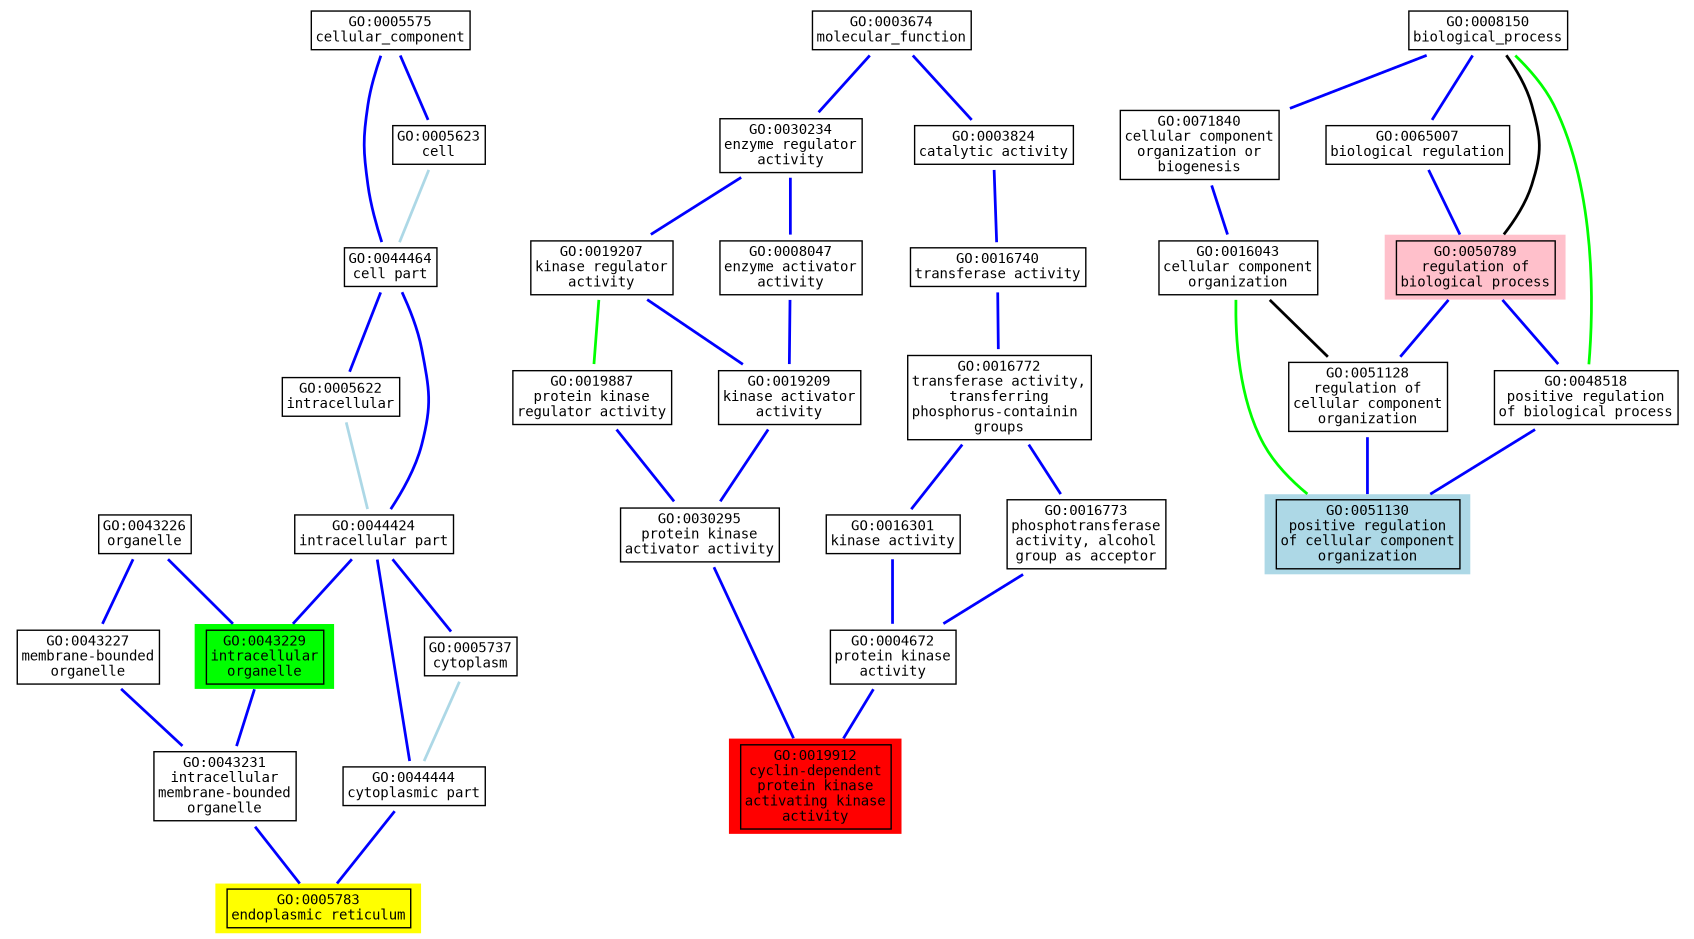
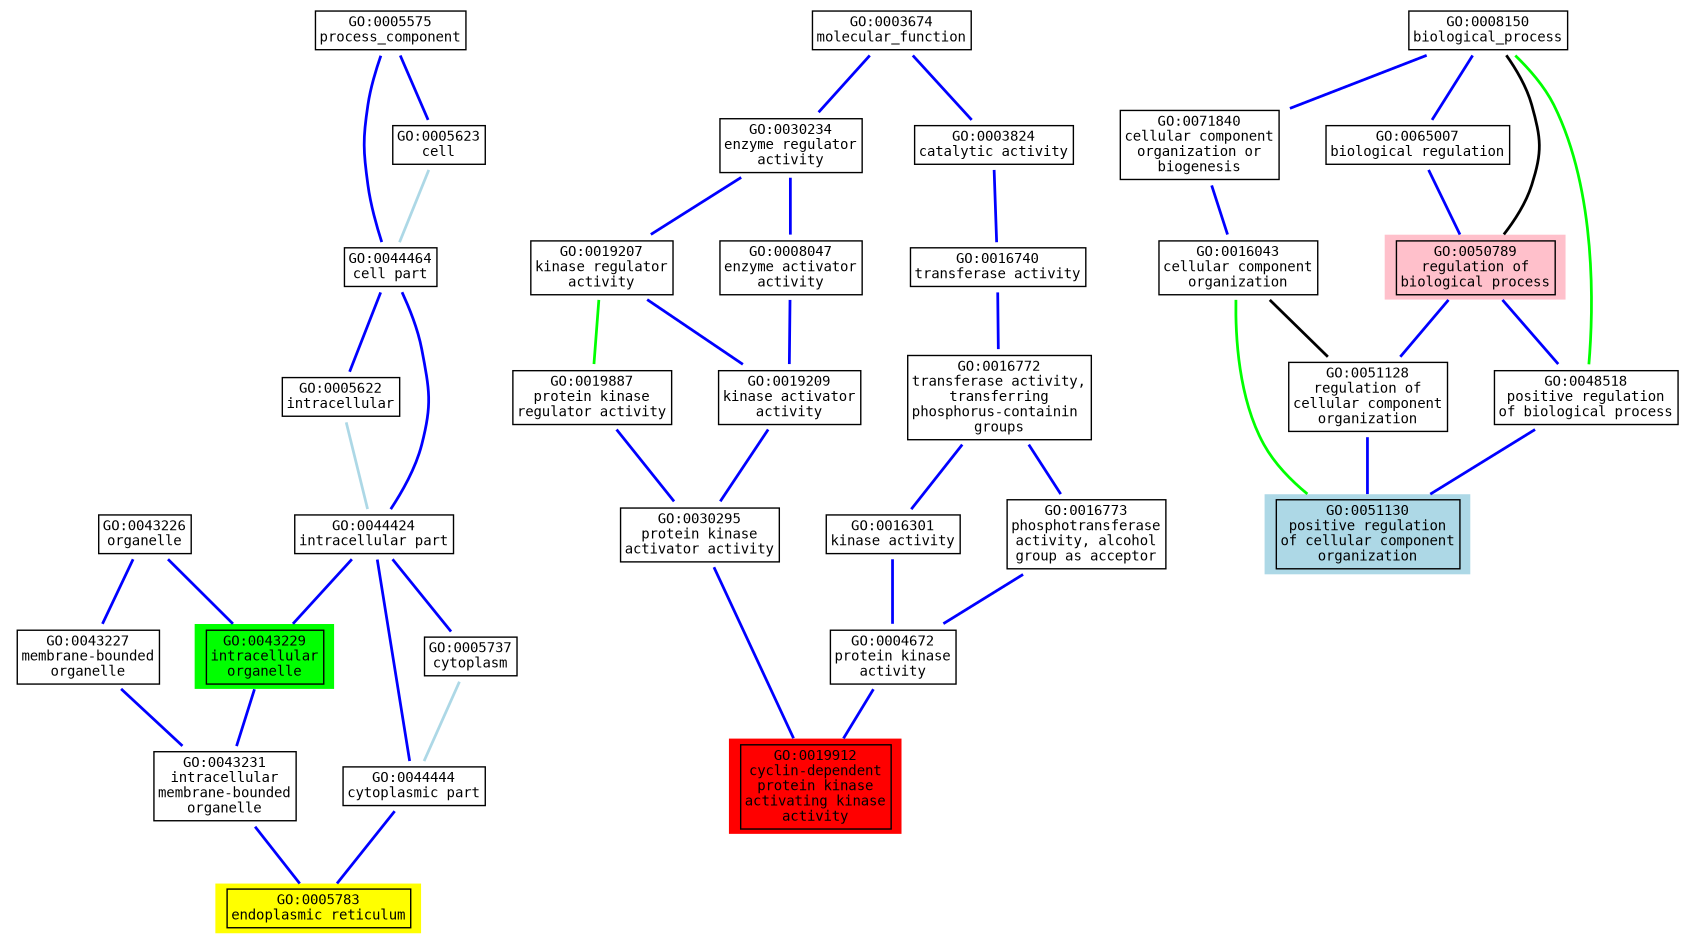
  digraph {
    fontname="DejaVu Sans Mono"
    node [color="#000000" fillcolor="#ffffff" fontcolor="#000000" fontname="DejaVu Sans Mono" fontsize=10 shape=plaintext style=filled]
    edge [arrowhead=none arrowtail=normal color=blue fontname="DejaVu Sans Mono" fontsize=10 style=bold]
    n1 [label=<<TABLE BORDER="0" CELLBORDER="1" CELLSPACING="0"><TR><TD>GO:0044464<br/>cell part</TD></TR></TABLE>>]
    n2 [label=<<TABLE BORDER="0" CELLBORDER="1" CELLSPACING="0"><TR><TD>GO:0005622<br/>intracellular</TD></TR></TABLE>>]
    n3 [label=<<TABLE BORDER="0" CELLBORDER="1" CELLSPACING="0"><TR><TD>GO:0044424<br/>intracellular part</TD></TR></TABLE>>]
    n4 [label=<<TABLE BORDER="0" CELLBORDER="1" CELLSPACING="0"><TR><TD>GO:0044444<br/>cytoplasmic part</TD></TR></TABLE>>]
    n5 [fillcolor=green label=<<TABLE BORDER="0" CELLBORDER="1" CELLSPACING="0"><TR><TD>GO:0043229<br/>intracellular<br />organelle</TD></TR></TABLE>>]
    n6 [label=<<TABLE BORDER="0" CELLBORDER="1" CELLSPACING="0"><TR><TD>GO:0005737<br/>cytoplasm</TD></TR></TABLE>>]
    n7 [label=<<TABLE BORDER="0" CELLBORDER="1" CELLSPACING="0"><TR><TD>GO:0016301<br/>kinase activity</TD></TR></TABLE>>]
    n8 [label=<<TABLE BORDER="0" CELLBORDER="1" CELLSPACING="0"><TR><TD>GO:0004672<br/>protein kinase<br />activity</TD></TR></TABLE>>]
    n9 [fillcolor=red label=<<TABLE BORDER="0" CELLBORDER="1" CELLSPACING="0"><TR><TD>GO:0019912<br/>cyclin-dependent<br />protein kinase<br />activating kinase<br />activity</TD></TR></TABLE>>]
    n10 [label=<<TABLE BORDER="0" CELLBORDER="1" CELLSPACING="0"><TR><TD>GO:0019207<br/>kinase regulator<br />activity</TD></TR></TABLE>>]
    n11 [label=<<TABLE BORDER="0" CELLBORDER="1" CELLSPACING="0"><TR><TD>GO:0019887<br/>protein kinase<br />regulator activity</TD></TR></TABLE>>]
    n12 [label=<<TABLE BORDER="0" CELLBORDER="1" CELLSPACING="0"><TR><TD>GO:0019209<br/>kinase activator<br />activity</TD></TR></TABLE>>]
    n13 [label=<<TABLE BORDER="0" CELLBORDER="1" CELLSPACING="0"><TR><TD>GO:0030295<br/>protein kinase<br />activator activity</TD></TR></TABLE>>]
    n14 [fillcolor=yellow label=<<TABLE BORDER="0" CELLBORDER="1" CELLSPACING="0"><TR><TD>GO:0005783<br/>endoplasmic reticulum</TD></TR></TABLE>>]
    n15 [label=<<TABLE BORDER="0" CELLBORDER="1" CELLSPACING="0"><TR><TD>GO:0043231<br/>intracellular<br />membrane-bounded<br />organelle</TD></TR></TABLE>>]
    n16 [label=<<TABLE BORDER="0" CELLBORDER="1" CELLSPACING="0"><TR><TD>GO:0008150<br/>biological_process</TD></TR></TABLE>>]
    n17 [label=<<TABLE BORDER="0" CELLBORDER="1" CELLSPACING="0"><TR><TD>GO:0048518<br/>positive regulation<br />of biological process</TD></TR></TABLE>>]
    n18 [label=<<TABLE BORDER="0" CELLBORDER="1" CELLSPACING="0"><TR><TD>GO:0071840<br/>cellular component<br />organization or<br />biogenesis</TD></TR></TABLE>>]
    n19 [label=<<TABLE BORDER="0" CELLBORDER="1" CELLSPACING="0"><TR><TD>GO:0065007<br/>biological regulation</TD></TR></TABLE>>]
    n20 [fillcolor=pink label=<<TABLE BORDER="0" CELLBORDER="1" CELLSPACING="0"><TR><TD>GO:0050789<br/>regulation of<br />biological process</TD></TR></TABLE>>]
    n21 [fillcolor=lightblue label=<<TABLE BORDER="0" CELLBORDER="1" CELLSPACING="0"><TR><TD>GO:0051130<br/>positive regulation<br />of cellular component<br />organization</TD></TR></TABLE>>]
    n22 [label=<<TABLE BORDER="0" CELLBORDER="1" CELLSPACING="0"><TR><TD>GO:0016043<br/>cellular component<br />organization</TD></TR></TABLE>>]
    n23 [label=<<TABLE BORDER="0" CELLBORDER="1" CELLSPACING="0"><TR><TD>GO:0051128<br/>regulation of<br />cellular component<br />organization</TD></TR></TABLE>>]
    n24 [label=<<TABLE BORDER="0" CELLBORDER="1" CELLSPACING="0"><TR><TD>GO:0030234<br/>enzyme regulator<br />activity</TD></TR></TABLE>>]
    n25 [label=<<TABLE BORDER="0" CELLBORDER="1" CELLSPACING="0"><TR><TD>GO:0008047<br/>enzyme activator<br />activity</TD></TR></TABLE>>]
    n26 [label=<<TABLE BORDER="0" CELLBORDER="1" CELLSPACING="0"><TR><TD>GO:0016740<br/>transferase activity</TD></TR></TABLE>>]
    n27 [label=<<TABLE BORDER="0" CELLBORDER="1" CELLSPACING="0"><TR><TD>GO:0016772<br/>transferase activity,<br />transferring<br />phosphorus-containin <br />groups</TD></TR></TABLE>>]
    n28 [label=<<TABLE BORDER="0" CELLBORDER="1" CELLSPACING="0"><TR><TD>GO:0016773<br/>phosphotransferase<br />activity, alcohol<br />group as acceptor</TD></TR></TABLE>>]
    n29 [label=<<TABLE BORDER="0" CELLBORDER="1" CELLSPACING="0"><TR><TD>GO:0043226<br/>organelle</TD></TR></TABLE>>]
    n30 [label=<<TABLE BORDER="0" CELLBORDER="1" CELLSPACING="0"><TR><TD>GO:0043227<br/>membrane-bounded<br />organelle</TD></TR></TABLE>>]
-   n31 [label=<<TABLE BORDER="0" CELLBORDER="1" CELLSPACING="0"><TR><TD>GO:0005575<br/>cellular_component</TD></TR></TABLE>>]
+   n31 [label=<<TABLE BORDER="0" CELLBORDER="1" CELLSPACING="0"><TR><TD>GO:0005575<br/>process_component</TD></TR></TABLE>>]
    n32 [label=<<TABLE BORDER="0" CELLBORDER="1" CELLSPACING="0"><TR><TD>GO:0005623<br/>cell</TD></TR></TABLE>>]
    n33 [label=<<TABLE BORDER="0" CELLBORDER="1" CELLSPACING="0"><TR><TD>GO:0003824<br/>catalytic activity</TD></TR></TABLE>>]
    n34 [label=<<TABLE BORDER="0" CELLBORDER="1" CELLSPACING="0"><TR><TD>GO:0003674<br/>molecular_function</TD></TR></TABLE>>]
    n1 -> n2
    n1 -> n3
    n2 -> n3 [color=lightblue]
    n3 -> n4
    n3 -> n5
    n3 -> n6
    n4 -> n14
    n5 -> n15
    n6 -> n4 [color=lightblue]
    n7 -> n8
    n8 -> n9
    n10 -> n11 [color=green]
    n10 -> n12
    n11 -> n13
    n12 -> n13
    n13 -> n9
    n15 -> n14
    n16 -> n17 [color=green]
    n16 -> n18
    n16 -> n19
    n16 -> n20 [color=black]
    n17 -> n21
    n18 -> n22
    n19 -> n20
    n20 -> n17
    n20 -> n23
    n22 -> n21 [color=green]
    n22 -> n23 [color=black]
    n23 -> n21
    n24 -> n10
    n24 -> n25
    n25 -> n12
    n26 -> n27
    n27 -> n7
    n27 -> n28
    n28 -> n8
    n29 -> n5
    n29 -> n30
    n30 -> n15
    n31 -> n1
    n31 -> n32
    n32 -> n1 [color=lightblue]
    n33 -> n26
    n34 -> n24
    n34 -> n33
  }
